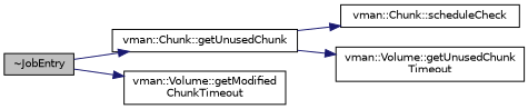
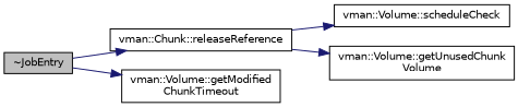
  digraph {
    rankdir=LR
    node [color=black fontname=Helvetica fontsize=10 shape=record]
    edge [color=midnightblue fontname=Helvetica fontsize=10 labelfontname=Helvetica labelfontsize=10 style=solid]
    n1 [fillcolor=grey75 fontcolor=black height=0.2 label="~JobEntry" style=filled width=0.4]
-   n2 [height=0.2 label="vman::Chunk::getUnusedChunk" width=0.4]
+   n2 [height=0.2 label="vman::Chunk::releaseReference" width=0.4]
    n3 [height=0.2 label="vman::Volume::getModified\lChunkTimeout" width=0.4]
-   n4 [height=0.2 label="vman::Chunk::scheduleCheck" width=0.4]
-   n5 [height=0.2 label="vman::Volume::getUnusedChunk\lTimeout" width=0.4]
+   n4 [height=0.2 label="vman::Volume::scheduleCheck" width=0.4]
+   n5 [height=0.2 label="vman::Volume::getUnusedChunk\lVolume" width=0.4]
    n1 -> n2
    n1 -> n3
    n2 -> n4
    n2 -> n5
  }
